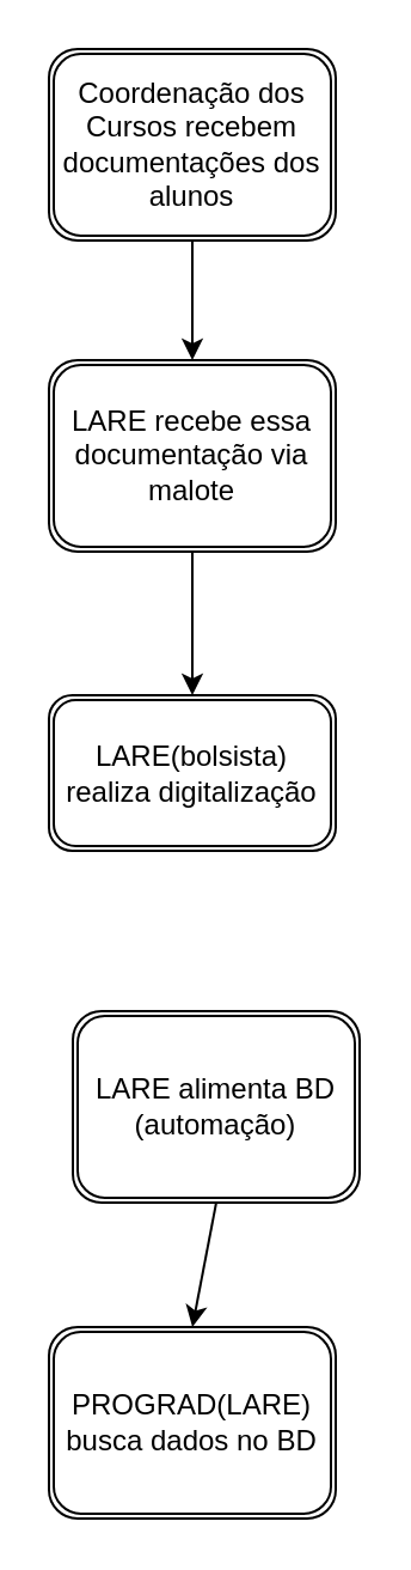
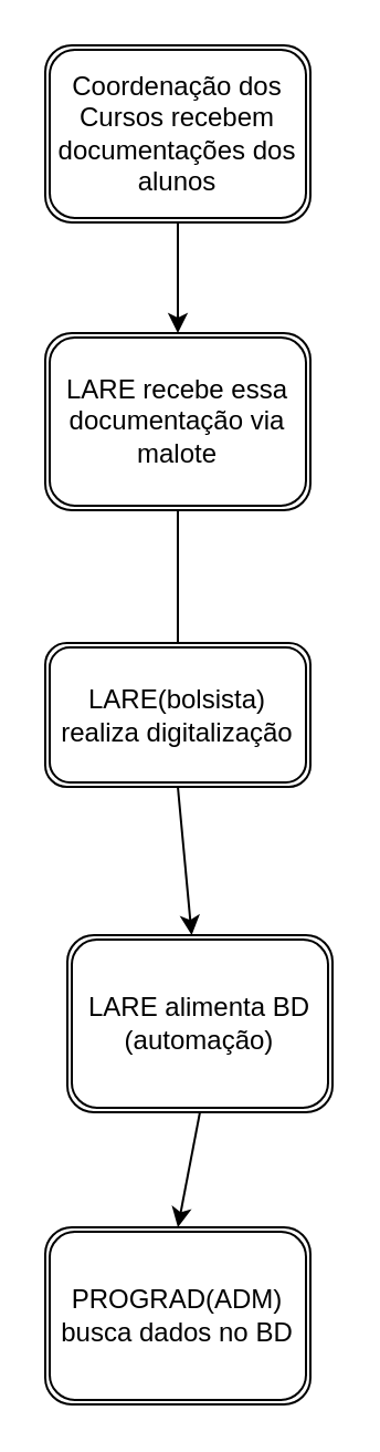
  <mxCell id="0" />
  <mxCell id="1" parent="0" />
  <mxCell id="2" value="Coordenação dos Cursos recebem documentações dos alunos" style="shape=ext;double=1;rounded=1;whiteSpace=wrap;html=1;" parent="1" vertex="1"><mxGeometry x="20" y="20" width="120" height="80" as="geometry" /></mxCell>
  <mxCell id="3" value="LARE recebe essa documentação via malote" style="shape=ext;double=1;rounded=1;whiteSpace=wrap;html=1;" parent="1" vertex="1"><mxGeometry x="20" y="150" width="120" height="80" as="geometry" /></mxCell>
  <mxCell id="4" value="&lt;div&gt;LARE(bolsista)&lt;/div&gt;&lt;div&gt;realiza digitalização&lt;br&gt;&lt;/div&gt;" style="shape=ext;double=1;rounded=1;whiteSpace=wrap;html=1;" parent="1" vertex="1"><mxGeometry x="20" y="290" width="120" height="65" as="geometry" /></mxCell>
  <mxCell id="5" value="&lt;div&gt;LARE alimenta BD&lt;/div&gt;&lt;div&gt;(automação)&lt;br&gt;&lt;/div&gt;" style="shape=ext;double=1;rounded=1;whiteSpace=wrap;html=1;" parent="1" vertex="1"><mxGeometry x="30" y="422" width="120" height="80" as="geometry" /></mxCell>
- <mxCell id="6" value="PROGRAD(LARE) busca dados no BD" style="shape=ext;double=1;rounded=1;whiteSpace=wrap;html=1;" parent="1" vertex="1"><mxGeometry x="20" y="554" width="120" height="80" as="geometry" /></mxCell>
+ <mxCell id="6" value="PROGRAD(ADM) busca dados no BD" style="shape=ext;double=1;rounded=1;whiteSpace=wrap;html=1;" parent="1" vertex="1"><mxGeometry x="20" y="554" width="120" height="80" as="geometry" /></mxCell>
  <mxCell id="7" value="" style="endArrow=classic;html=1;exitX=0.5;exitY=1;exitDx=0;exitDy=0;" parent="1" source="5" edge="1"><mxGeometry width="50" height="50" relative="1" as="geometry"><mxPoint x="-160" y="960" as="sourcePoint" /><mxPoint x="80" y="554" as="targetPoint" /></mxGeometry></mxCell>
- <mxCell id="9" value="" style="endArrow=classic;html=1;exitX=0.5;exitY=1;exitDx=0;exitDy=0;" parent="1" source="3" target="4" edge="1"><mxGeometry width="50" height="50" relative="1" as="geometry"><mxPoint x="-100" y="200" as="sourcePoint" /><mxPoint x="-50" y="150" as="targetPoint" /></mxGeometry></mxCell>
+ <mxCell id="8" value="" style="endArrow=classic;html=1;exitX=0.5;exitY=1;exitDx=0;exitDy=0;" parent="1" source="4" target="5" edge="1"><mxGeometry width="50" height="50" relative="1" as="geometry"><mxPoint x="-150" y="510" as="sourcePoint" /><mxPoint x="-60" y="570" as="targetPoint" /><Array as="points" /></mxGeometry></mxCell>
+ <mxCell id="9" value="" style="endArrow=none;html=1;exitX=0.5;exitY=1;exitDx=0;exitDy=0;" parent="1" source="3" target="4" edge="1"><mxGeometry width="50" height="50" relative="1" as="geometry"><mxPoint x="-100" y="200" as="sourcePoint" /><mxPoint x="-50" y="150" as="targetPoint" /></mxGeometry></mxCell>
  <mxCell id="10" value="" style="endArrow=classic;html=1;exitX=0.5;exitY=1;exitDx=0;exitDy=0;entryX=0.5;entryY=0;entryDx=0;entryDy=0;" parent="1" source="2" target="3" edge="1"><mxGeometry width="50" height="50" relative="1" as="geometry"><mxPoint x="90" y="240" as="sourcePoint" /><mxPoint x="90" y="300" as="targetPoint" /></mxGeometry></mxCell>
